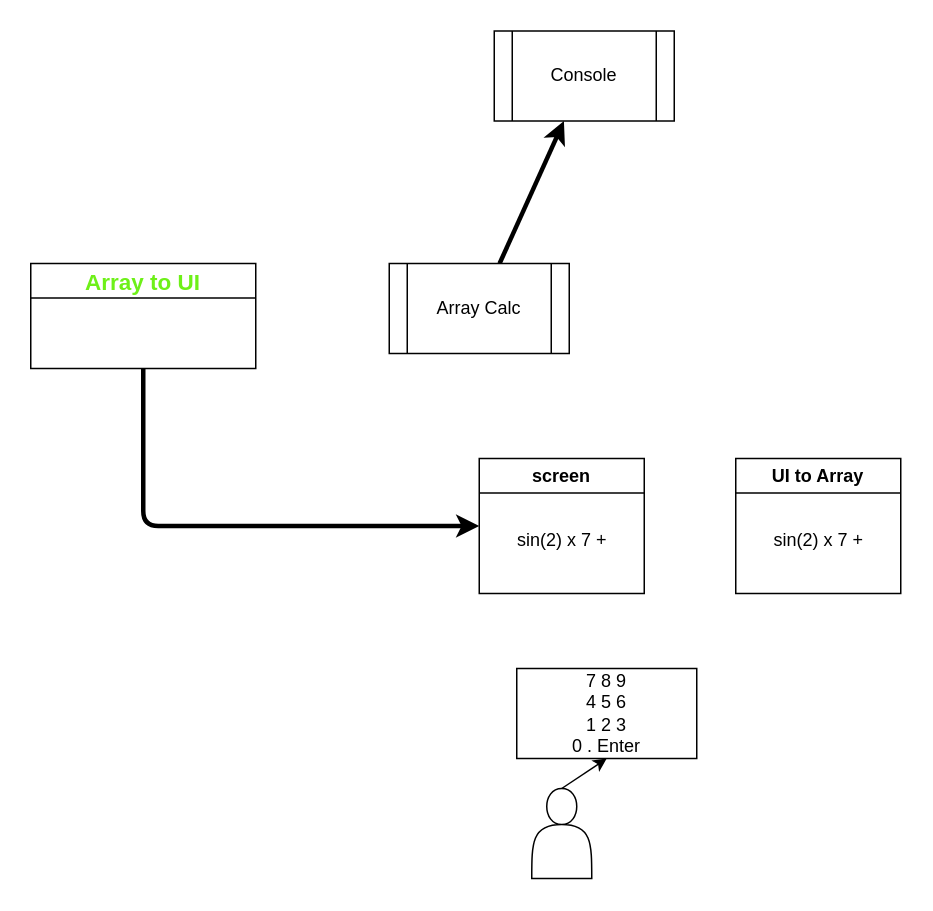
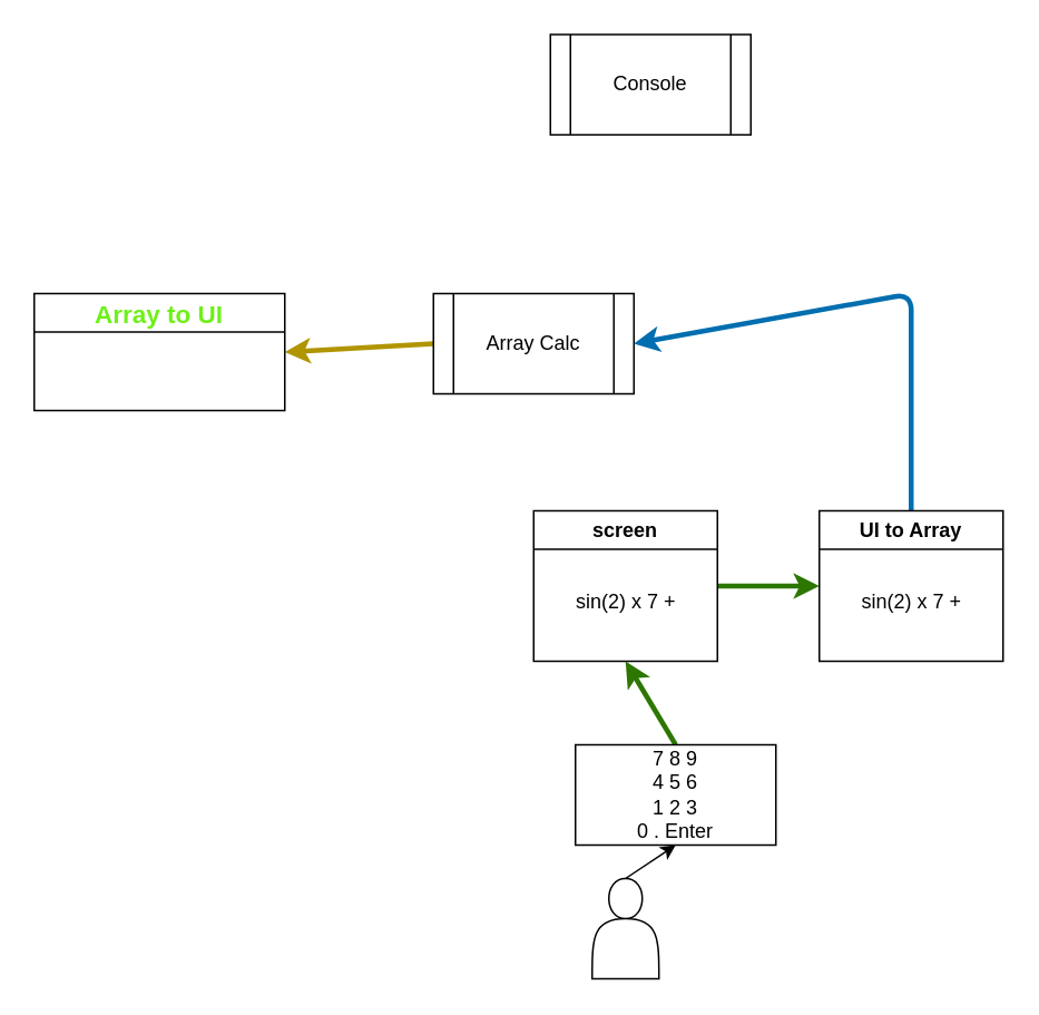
  <mxCell id="0" />
  <mxCell id="1" parent="0" />
+ <mxCell id="2" style="edgeStyle=none;html=1;exitX=0.5;exitY=0;exitDx=0;exitDy=0;entryX=0.5;entryY=1;entryDx=0;entryDy=0;fillColor=#60a917;strokeColor=#2D7600;strokeWidth=3;" edge="1" parent="1" source="3" target="5"><mxGeometry relative="1" as="geometry" /></mxCell>
  <mxCell id="3" value="7 8 9&lt;br&gt;4 5 6&lt;br&gt;1 2 3&lt;br&gt;0 . Enter" style="rounded=0;whiteSpace=wrap;html=1;" parent="1" vertex="1"><mxGeometry x="344" y="445" width="120" height="60" as="geometry" /></mxCell>
+ <mxCell id="4" style="edgeStyle=none;html=1;exitX=1;exitY=0.5;exitDx=0;exitDy=0;entryX=0;entryY=0.5;entryDx=0;entryDy=0;strokeWidth=3;fillColor=#60a917;strokeColor=#2D7600;" edge="1" parent="1" source="5" target="15"><mxGeometry relative="1" as="geometry" /></mxCell>
  <mxCell id="5" value="screen" style="swimlane;whiteSpace=wrap;html=1;" parent="1" vertex="1"><mxGeometry x="319" y="305" width="110" height="90" as="geometry" /></mxCell>
  <mxCell id="6" value="sin(2) x 7 +" style="text;html=1;align=center;verticalAlign=middle;resizable=0;points=[];autosize=1;strokeColor=none;fillColor=none;" parent="5" vertex="1"><mxGeometry x="15" y="40" width="80" height="30" as="geometry" /></mxCell>
- <mxCell id="8" value="" style="edgeStyle=none;html=1;strokeWidth=3;" edge="1" parent="1" source="9" target="17"><mxGeometry relative="1" as="geometry" /></mxCell>
+ <mxCell id="7" style="edgeStyle=none;html=1;exitX=0;exitY=0.5;exitDx=0;exitDy=0;entryX=1;entryY=0.5;entryDx=0;entryDy=0;fontSize=15;fontColor=#6EF018;fillColor=#e3c800;strokeColor=#B09500;strokeWidth=3;" parent="1" source="9" target="11" edge="1"><mxGeometry relative="1" as="geometry" /></mxCell>
  <mxCell id="9" value="Array Calc" style="shape=process;whiteSpace=wrap;html=1;backgroundOutline=1;" parent="1" vertex="1"><mxGeometry x="259" y="175" width="120" height="60" as="geometry" /></mxCell>
- <mxCell id="10" style="edgeStyle=none;html=1;entryX=0;entryY=0.5;entryDx=0;entryDy=0;strokeWidth=3;" edge="1" parent="1" source="11" target="5"><mxGeometry relative="1" as="geometry"><Array as="points"><mxPoint x="95" y="350" /></Array></mxGeometry></mxCell>
  <mxCell id="11" value="Array to UI" style="swimlane;whiteSpace=wrap;html=1;fontSize=15;fontColor=#6EF018;" parent="1" vertex="1"><mxGeometry x="20" y="175" width="150" height="70" as="geometry" /></mxCell>
  <mxCell id="12" style="edgeStyle=none;html=1;exitX=0.5;exitY=0;exitDx=0;exitDy=0;entryX=0.5;entryY=1;entryDx=0;entryDy=0;fontSize=15;fontColor=#6EF018;" parent="1" source="13" target="3" edge="1"><mxGeometry relative="1" as="geometry" /></mxCell>
  <mxCell id="13" value="" style="shape=actor;whiteSpace=wrap;html=1;fontSize=15;fontColor=#6EF018;" parent="1" vertex="1"><mxGeometry x="354" y="525" width="40" height="60" as="geometry" /></mxCell>
+ <mxCell id="14" style="edgeStyle=none;html=1;exitX=0.5;exitY=0;exitDx=0;exitDy=0;entryX=1;entryY=0.5;entryDx=0;entryDy=0;fillColor=#1ba1e2;strokeColor=#006EAF;strokeWidth=3;" edge="1" parent="1" source="15" target="9"><mxGeometry relative="1" as="geometry"><Array as="points"><mxPoint x="545" y="175" /></Array></mxGeometry></mxCell>
  <mxCell id="15" value="UI to Array" style="swimlane;whiteSpace=wrap;html=1;" vertex="1" parent="1"><mxGeometry x="490" y="305" width="110" height="90" as="geometry" /></mxCell>
  <mxCell id="16" value="sin(2) x 7 +" style="text;html=1;align=center;verticalAlign=middle;resizable=0;points=[];autosize=1;strokeColor=none;fillColor=none;" vertex="1" parent="15"><mxGeometry x="15" y="40" width="80" height="30" as="geometry" /></mxCell>
  <mxCell id="17" value="Console" style="shape=process;whiteSpace=wrap;html=1;backgroundOutline=1;" vertex="1" parent="1"><mxGeometry x="329" y="20" width="120" height="60" as="geometry" /></mxCell>
